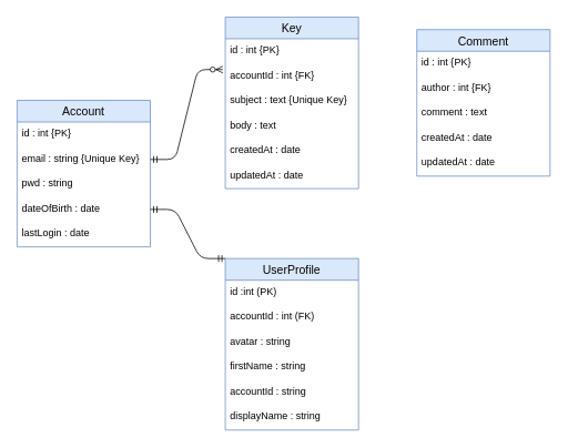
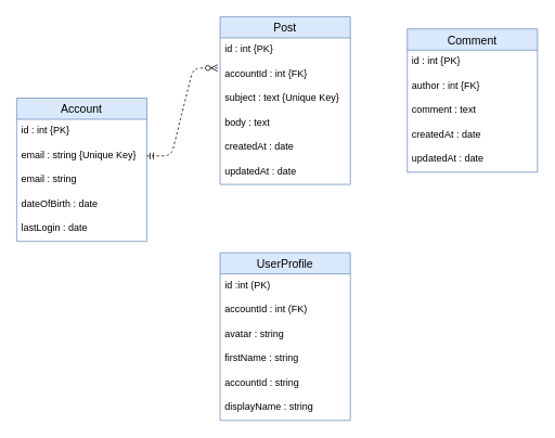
  <mxCell id="0" />
  <mxCell id="1" parent="0" />
- <mxCell id="2" value="Key" style="swimlane;fontStyle=0;childLayout=stackLayout;horizontal=1;startSize=26;horizontalStack=0;resizeParent=1;resizeParentMax=0;resizeLast=0;collapsible=1;marginBottom=0;align=center;fontSize=14;fillColor=#dae8fc;strokeColor=#6c8ebf;" parent="1" vertex="1"><mxGeometry x="270" y="20" width="160" height="206" as="geometry" /></mxCell>
+ <mxCell id="2" value="Post" style="swimlane;fontStyle=0;childLayout=stackLayout;horizontal=1;startSize=26;horizontalStack=0;resizeParent=1;resizeParentMax=0;resizeLast=0;collapsible=1;marginBottom=0;align=center;fontSize=14;fillColor=#dae8fc;strokeColor=#6c8ebf;" parent="1" vertex="1"><mxGeometry x="270" y="20" width="160" height="206" as="geometry" /></mxCell>
  <mxCell id="3" value="id : int {PK}" style="text;strokeColor=none;fillColor=none;spacingLeft=4;spacingRight=4;overflow=hidden;rotatable=0;points=[[0,0.5],[1,0.5]];portConstraint=eastwest;fontSize=12;" parent="2" vertex="1"><mxGeometry y="26" width="160" height="30" as="geometry" /></mxCell>
  <mxCell id="4" value="accountId : int {FK}" style="text;strokeColor=none;fillColor=none;spacingLeft=4;spacingRight=4;overflow=hidden;rotatable=0;points=[[0,0.5],[1,0.5]];portConstraint=eastwest;fontSize=12;" parent="2" vertex="1"><mxGeometry y="56" width="160" height="30" as="geometry" /></mxCell>
  <mxCell id="5" value="subject : text {Unique Key}" style="text;strokeColor=none;fillColor=none;spacingLeft=4;spacingRight=4;overflow=hidden;rotatable=0;points=[[0,0.5],[1,0.5]];portConstraint=eastwest;fontSize=12;" parent="2" vertex="1"><mxGeometry y="86" width="160" height="30" as="geometry" /></mxCell>
  <mxCell id="6" value="body : text " style="text;strokeColor=none;fillColor=none;spacingLeft=4;spacingRight=4;overflow=hidden;rotatable=0;points=[[0,0.5],[1,0.5]];portConstraint=eastwest;fontSize=12;" parent="2" vertex="1"><mxGeometry y="116" width="160" height="30" as="geometry" /></mxCell>
  <mxCell id="7" value="createdAt : date" style="text;strokeColor=none;fillColor=none;spacingLeft=4;spacingRight=4;overflow=hidden;rotatable=0;points=[[0,0.5],[1,0.5]];portConstraint=eastwest;fontSize=12;" parent="2" vertex="1"><mxGeometry y="146" width="160" height="30" as="geometry" /></mxCell>
  <mxCell id="8" value="updatedAt : date" style="text;strokeColor=none;fillColor=none;spacingLeft=4;spacingRight=4;overflow=hidden;rotatable=0;points=[[0,0.5],[1,0.5]];portConstraint=eastwest;fontSize=12;" parent="2" vertex="1"><mxGeometry y="176" width="160" height="30" as="geometry" /></mxCell>
  <mxCell id="9" value="Comment" style="swimlane;fontStyle=0;childLayout=stackLayout;horizontal=1;startSize=26;horizontalStack=0;resizeParent=1;resizeParentMax=0;resizeLast=0;collapsible=1;marginBottom=0;align=center;fontSize=14;fillColor=#dae8fc;strokeColor=#6c8ebf;" parent="1" vertex="1"><mxGeometry x="500" y="35" width="160" height="176" as="geometry" /></mxCell>
  <mxCell id="10" value="id : int {PK}" style="text;strokeColor=none;fillColor=none;spacingLeft=4;spacingRight=4;overflow=hidden;rotatable=0;points=[[0,0.5],[1,0.5]];portConstraint=eastwest;fontSize=12;" parent="9" vertex="1"><mxGeometry y="26" width="160" height="30" as="geometry" /></mxCell>
  <mxCell id="11" value="author : int {FK}" style="text;strokeColor=none;fillColor=none;spacingLeft=4;spacingRight=4;overflow=hidden;rotatable=0;points=[[0,0.5],[1,0.5]];portConstraint=eastwest;fontSize=12;" parent="9" vertex="1"><mxGeometry y="56" width="160" height="30" as="geometry" /></mxCell>
  <mxCell id="12" value="comment : text" style="text;strokeColor=none;fillColor=none;spacingLeft=4;spacingRight=4;overflow=hidden;rotatable=0;points=[[0,0.5],[1,0.5]];portConstraint=eastwest;fontSize=12;" parent="9" vertex="1"><mxGeometry y="86" width="160" height="30" as="geometry" /></mxCell>
  <mxCell id="13" value="createdAt : date" style="text;strokeColor=none;fillColor=none;spacingLeft=4;spacingRight=4;overflow=hidden;rotatable=0;points=[[0,0.5],[1,0.5]];portConstraint=eastwest;fontSize=12;" parent="9" vertex="1"><mxGeometry y="116" width="160" height="30" as="geometry" /></mxCell>
  <mxCell id="14" value="updatedAt : date" style="text;strokeColor=none;fillColor=none;spacingLeft=4;spacingRight=4;overflow=hidden;rotatable=0;points=[[0,0.5],[1,0.5]];portConstraint=eastwest;fontSize=12;" parent="9" vertex="1"><mxGeometry y="146" width="160" height="30" as="geometry" /></mxCell>
  <mxCell id="15" value="UserProfile" style="swimlane;fontStyle=0;childLayout=stackLayout;horizontal=1;startSize=26;horizontalStack=0;resizeParent=1;resizeParentMax=0;resizeLast=0;collapsible=1;marginBottom=0;align=center;fontSize=14;fillColor=#dae8fc;strokeColor=#6c8ebf;" parent="1" vertex="1"><mxGeometry x="270" y="310" width="160" height="206" as="geometry" /></mxCell>
  <mxCell id="16" value="id :int (PK)" style="text;strokeColor=none;fillColor=none;spacingLeft=4;spacingRight=4;overflow=hidden;rotatable=0;points=[[0,0.5],[1,0.5]];portConstraint=eastwest;fontSize=12;" parent="15" vertex="1"><mxGeometry y="26" width="160" height="30" as="geometry" /></mxCell>
  <mxCell id="17" value="accountId : int (FK)" style="text;strokeColor=none;fillColor=none;spacingLeft=4;spacingRight=4;overflow=hidden;rotatable=0;points=[[0,0.5],[1,0.5]];portConstraint=eastwest;fontSize=12;" parent="15" vertex="1"><mxGeometry y="56" width="160" height="30" as="geometry" /></mxCell>
  <mxCell id="18" value="avatar : string" style="text;strokeColor=none;fillColor=none;spacingLeft=4;spacingRight=4;overflow=hidden;rotatable=0;points=[[0,0.5],[1,0.5]];portConstraint=eastwest;fontSize=12;" parent="15" vertex="1"><mxGeometry y="86" width="160" height="30" as="geometry" /></mxCell>
  <mxCell id="19" value="firstName : string" style="text;strokeColor=none;fillColor=none;spacingLeft=4;spacingRight=4;overflow=hidden;rotatable=0;points=[[0,0.5],[1,0.5]];portConstraint=eastwest;fontSize=12;" parent="15" vertex="1"><mxGeometry y="116" width="160" height="30" as="geometry" /></mxCell>
  <mxCell id="20" value="accountId : string" style="text;strokeColor=none;fillColor=none;spacingLeft=4;spacingRight=4;overflow=hidden;rotatable=0;points=[[0,0.5],[1,0.5]];portConstraint=eastwest;fontSize=12;" parent="15" vertex="1"><mxGeometry y="146" width="160" height="30" as="geometry" /></mxCell>
  <mxCell id="21" value="displayName : string" style="text;strokeColor=none;fillColor=none;spacingLeft=4;spacingRight=4;overflow=hidden;rotatable=0;points=[[0,0.5],[1,0.5]];portConstraint=eastwest;fontSize=12;" parent="15" vertex="1"><mxGeometry y="176" width="160" height="30" as="geometry" /></mxCell>
  <mxCell id="22" value="Account" style="swimlane;fontStyle=0;childLayout=stackLayout;horizontal=1;startSize=26;horizontalStack=0;resizeParent=1;resizeParentMax=0;resizeLast=0;collapsible=1;marginBottom=0;align=center;fontSize=14;fillColor=#dae8fc;strokeColor=#6c8ebf;" parent="1" vertex="1"><mxGeometry x="20" y="120" width="160" height="176" as="geometry" /></mxCell>
  <mxCell id="23" value="id : int {PK}" style="text;strokeColor=none;fillColor=none;spacingLeft=4;spacingRight=4;overflow=hidden;rotatable=0;points=[[0,0.5],[1,0.5]];portConstraint=eastwest;fontSize=12;" parent="22" vertex="1"><mxGeometry y="26" width="160" height="30" as="geometry" /></mxCell>
  <mxCell id="24" value="email : string {Unique Key}" style="text;strokeColor=none;fillColor=none;spacingLeft=4;spacingRight=4;overflow=hidden;rotatable=0;points=[[0,0.5],[1,0.5]];portConstraint=eastwest;fontSize=12;" parent="22" vertex="1"><mxGeometry y="56" width="160" height="30" as="geometry" /></mxCell>
- <mxCell id="25" value="pwd : string" style="text;strokeColor=none;fillColor=none;spacingLeft=4;spacingRight=4;overflow=hidden;rotatable=0;points=[[0,0.5],[1,0.5]];portConstraint=eastwest;fontSize=12;" parent="22" vertex="1"><mxGeometry y="86" width="160" height="30" as="geometry" /></mxCell>
+ <mxCell id="25" value="email : string" style="text;strokeColor=none;fillColor=none;spacingLeft=4;spacingRight=4;overflow=hidden;rotatable=0;points=[[0,0.5],[1,0.5]];portConstraint=eastwest;fontSize=12;" parent="22" vertex="1"><mxGeometry y="86" width="160" height="30" as="geometry" /></mxCell>
  <mxCell id="26" value="dateOfBirth : date" style="text;strokeColor=none;fillColor=none;spacingLeft=4;spacingRight=4;overflow=hidden;rotatable=0;points=[[0,0.5],[1,0.5]];portConstraint=eastwest;fontSize=12;" parent="22" vertex="1"><mxGeometry y="116" width="160" height="30" as="geometry" /></mxCell>
  <mxCell id="27" value="lastLogin : date" style="text;strokeColor=none;fillColor=none;spacingLeft=4;spacingRight=4;overflow=hidden;rotatable=0;points=[[0,0.5],[1,0.5]];portConstraint=eastwest;fontSize=12;" parent="22" vertex="1"><mxGeometry y="146" width="160" height="30" as="geometry" /></mxCell>
- <mxCell id="28" value="" style="edgeStyle=entityRelationEdgeStyle;fontSize=12;html=1;endArrow=ERzeroToMany;startArrow=ERmandOne;exitX=1;exitY=0.5;exitDx=0;exitDy=0;entryX=-0.019;entryY=0.233;entryDx=0;entryDy=0;entryPerimeter=0;" parent="1" source="24" target="4" edge="1"><mxGeometry width="100" height="100" relative="1" as="geometry"><mxPoint x="300" y="310" as="sourcePoint" /><mxPoint x="400" y="210" as="targetPoint" /></mxGeometry></mxCell>
- <mxCell id="29" value="" style="edgeStyle=entityRelationEdgeStyle;fontSize=12;html=1;endArrow=ERmandOne;startArrow=ERmandOne;exitX=1;exitY=0.5;exitDx=0;exitDy=0;entryX=0;entryY=0;entryDx=0;entryDy=0;" parent="1" source="26" target="15" edge="1"><mxGeometry width="100" height="100" relative="1" as="geometry"><mxPoint x="300" y="310" as="sourcePoint" /><mxPoint x="400" y="210" as="targetPoint" /></mxGeometry></mxCell>
+ <mxCell id="28" value="" style="edgeStyle=entityRelationEdgeStyle;fontSize=12;html=1;endArrow=ERzeroToMany;startArrow=ERmandOne;exitX=1;exitY=0.5;exitDx=0;exitDy=0;entryX=-0.019;entryY=0.233;entryDx=0;entryDy=0;entryPerimeter=0;dashed=1;" parent="1" source="24" target="4" edge="1"><mxGeometry width="100" height="100" relative="1" as="geometry"><mxPoint x="300" y="310" as="sourcePoint" /><mxPoint x="400" y="210" as="targetPoint" /></mxGeometry></mxCell>
